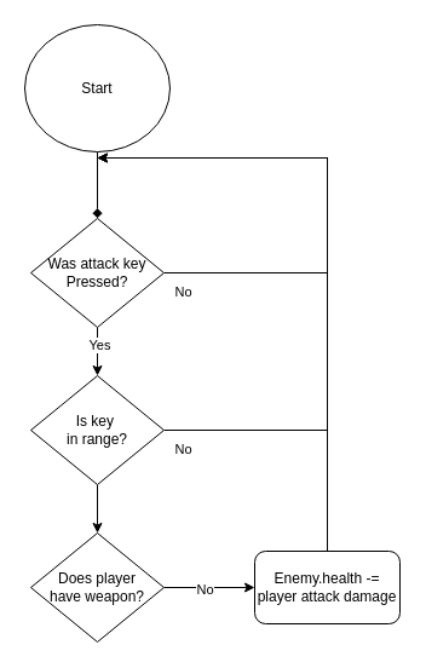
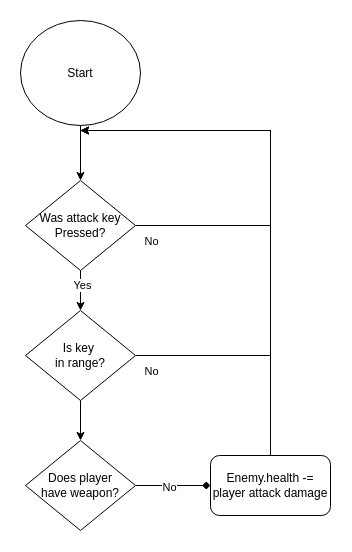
  <mxCell id="0" />
  <mxCell id="1" parent="0" />
- <mxCell id="2" value="" style="edgeStyle=orthogonalEdgeStyle;rounded=0;orthogonalLoop=1;jettySize=auto;html=1;endArrow=diamond;" edge="1" parent="1" source="3" target="8"><mxGeometry relative="1" as="geometry" /></mxCell>
+ <mxCell id="2" value="" style="edgeStyle=orthogonalEdgeStyle;rounded=0;orthogonalLoop=1;jettySize=auto;html=1;" edge="1" parent="1" source="3" target="8"><mxGeometry relative="1" as="geometry" /></mxCell>
  <mxCell id="3" value="Start" style="ellipse;whiteSpace=wrap;html=1;" vertex="1" parent="1"><mxGeometry x="20" y="20" width="120" height="105" as="geometry" /></mxCell>
  <mxCell id="4" value="" style="edgeStyle=orthogonalEdgeStyle;rounded=0;orthogonalLoop=1;jettySize=auto;html=1;" edge="1" parent="1" source="8" target="12"><mxGeometry relative="1" as="geometry" /></mxCell>
  <mxCell id="5" value="Yes" style="edgeLabel;html=1;align=center;verticalAlign=middle;resizable=0;points=[];" vertex="1" connectable="0" parent="4"><mxGeometry x="-0.325" y="1" relative="1" as="geometry"><mxPoint as="offset" /></mxGeometry></mxCell>
  <mxCell id="6" style="edgeStyle=orthogonalEdgeStyle;rounded=0;orthogonalLoop=1;jettySize=auto;html=1;exitX=1;exitY=0.5;exitDx=0;exitDy=0;" edge="1" parent="1" source="8"><mxGeometry relative="1" as="geometry"><mxPoint x="80" y="130" as="targetPoint" /><Array as="points"><mxPoint x="270" y="225" /><mxPoint x="270" y="130" /></Array></mxGeometry></mxCell>
  <mxCell id="7" value="No" style="edgeLabel;html=1;align=center;verticalAlign=middle;resizable=0;points=[];" vertex="1" connectable="0" parent="6"><mxGeometry x="-0.54" y="5" relative="1" as="geometry"><mxPoint x="-82" y="20" as="offset" /></mxGeometry></mxCell>
  <mxCell id="8" value="Was attack key Pressed?" style="rhombus;whiteSpace=wrap;html=1;" vertex="1" parent="1"><mxGeometry x="25" y="180" width="110" height="90" as="geometry" /></mxCell>
  <mxCell id="9" style="edgeStyle=orthogonalEdgeStyle;rounded=0;orthogonalLoop=1;jettySize=auto;html=1;exitX=1;exitY=0.5;exitDx=0;exitDy=0;" edge="1" parent="1" source="12"><mxGeometry relative="1" as="geometry"><mxPoint x="80" y="130" as="targetPoint" /><Array as="points"><mxPoint x="270" y="355" /><mxPoint x="270" y="130" /></Array></mxGeometry></mxCell>
  <mxCell id="10" value="No" style="edgeLabel;html=1;align=center;verticalAlign=middle;resizable=0;points=[];" vertex="1" connectable="0" parent="9"><mxGeometry x="-0.677" y="2" relative="1" as="geometry"><mxPoint x="-74" y="17" as="offset" /></mxGeometry></mxCell>
  <mxCell id="11" value="" style="edgeStyle=orthogonalEdgeStyle;rounded=0;orthogonalLoop=1;jettySize=auto;html=1;" edge="1" parent="1" source="12" target="15"><mxGeometry relative="1" as="geometry" /></mxCell>
  <mxCell id="12" value="Is key&amp;nbsp;&lt;br&gt;in range?" style="rhombus;whiteSpace=wrap;html=1;" vertex="1" parent="1"><mxGeometry x="25" y="310" width="110" height="90" as="geometry" /></mxCell>
- <mxCell id="13" value="" style="edgeStyle=orthogonalEdgeStyle;rounded=0;orthogonalLoop=1;jettySize=auto;html=1;" edge="1" parent="1" source="15" target="17"><mxGeometry relative="1" as="geometry" /></mxCell>
+ <mxCell id="13" value="" style="edgeStyle=orthogonalEdgeStyle;rounded=0;orthogonalLoop=1;jettySize=auto;html=1;endArrow=diamond;" edge="1" parent="1" source="15" target="17"><mxGeometry relative="1" as="geometry" /></mxCell>
  <mxCell id="14" value="No" style="edgeLabel;html=1;align=center;verticalAlign=middle;resizable=0;points=[];" vertex="1" connectable="0" parent="13"><mxGeometry x="-0.124" relative="1" as="geometry"><mxPoint y="1" as="offset" /></mxGeometry></mxCell>
  <mxCell id="15" value="Does player&lt;br&gt;have weapon?" style="rhombus;whiteSpace=wrap;html=1;" vertex="1" parent="1"><mxGeometry x="25" y="440" width="110" height="90" as="geometry" /></mxCell>
  <mxCell id="16" style="edgeStyle=orthogonalEdgeStyle;rounded=0;orthogonalLoop=1;jettySize=auto;html=1;exitX=0.5;exitY=0;exitDx=0;exitDy=0;" edge="1" parent="1" source="17"><mxGeometry relative="1" as="geometry"><mxPoint x="80" y="130" as="targetPoint" /><Array as="points"><mxPoint x="270" y="130" /></Array></mxGeometry></mxCell>
  <mxCell id="17" value="Enemy.health -= player attack damage" style="whiteSpace=wrap;html=1;rounded=1;" vertex="1" parent="1"><mxGeometry x="210" y="455" width="120" height="60" as="geometry" /></mxCell>
